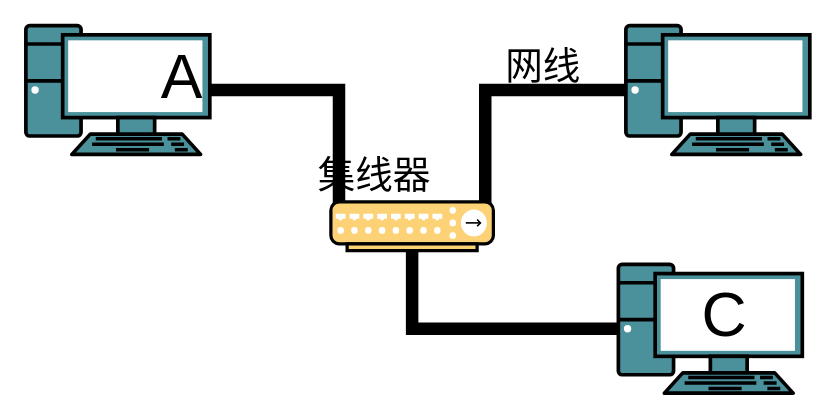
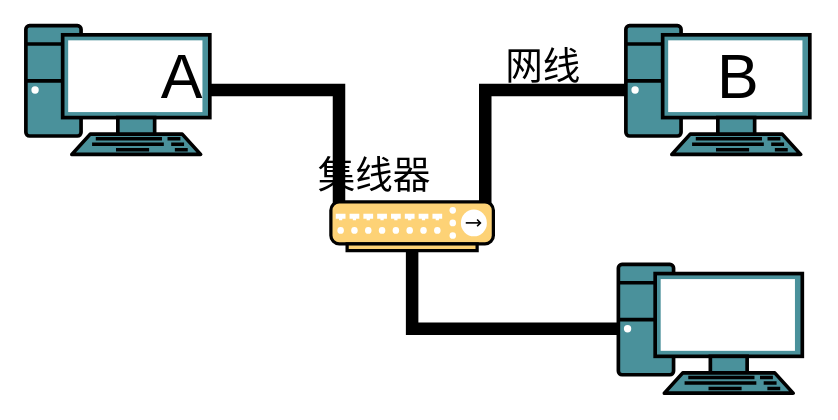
  <mxCell id="0" />
  <mxCell id="1" parent="0" />
  <mxCell id="2" style="edgeStyle=orthogonalEdgeStyle;rounded=0;orthogonalLoop=1;jettySize=auto;html=1;exitX=1;exitY=0.5;exitDx=0;exitDy=0;exitPerimeter=0;strokeWidth=10;endArrow=none;endFill=0;entryX=0.05;entryY=0.05;entryDx=0;entryDy=0;entryPerimeter=0;" parent="1" source="3" target="12" edge="1"><mxGeometry relative="1" as="geometry"><mxPoint x="294" y="151" as="targetPoint" /></mxGeometry></mxCell>
  <mxCell id="3" value="" style="fontColor=#0066CC;verticalAlign=top;verticalLabelPosition=bottom;labelPosition=center;align=center;html=1;outlineConnect=0;gradientColor=none;gradientDirection=north;strokeWidth=2;shape=mxgraph.networks.pc;fillColor=#4A919B;" parent="1" vertex="1"><mxGeometry x="20" y="20" width="147.15" height="103" as="geometry" /></mxCell>
  <mxCell id="4" style="edgeStyle=orthogonalEdgeStyle;rounded=0;orthogonalLoop=1;jettySize=auto;html=1;exitX=0;exitY=0.5;exitDx=0;exitDy=0;exitPerimeter=0;entryX=0.95;entryY=0.05;entryDx=0;entryDy=0;entryPerimeter=0;strokeWidth=10;endArrow=none;endFill=0;" edge="1" parent="1" source="5" target="12"><mxGeometry relative="1" as="geometry" /></mxCell>
  <mxCell id="5" value="" style="fontColor=#0066CC;verticalAlign=top;verticalLabelPosition=bottom;labelPosition=center;align=center;html=1;outlineConnect=0;gradientColor=none;gradientDirection=north;strokeWidth=2;shape=mxgraph.networks.pc;fillColor=#4A919B;" parent="1" vertex="1"><mxGeometry x="500" y="20" width="147.15" height="103" as="geometry" /></mxCell>
  <mxCell id="6" value="&lt;font style=&quot;font-size: 50px&quot;&gt;A&lt;/font&gt;" style="text;html=1;strokeColor=none;fillColor=none;align=center;verticalAlign=middle;whiteSpace=wrap;rounded=0;" parent="1" vertex="1"><mxGeometry x="125" y="50" width="40" height="20" as="geometry" /></mxCell>
+ <mxCell id="7" value="&lt;font style=&quot;font-size: 50px&quot;&gt;B&lt;/font&gt;" style="text;html=1;strokeColor=none;fillColor=none;align=center;verticalAlign=middle;whiteSpace=wrap;rounded=0;" parent="1" vertex="1"><mxGeometry x="570" y="50" width="40" height="20" as="geometry" /></mxCell>
  <mxCell id="8" value="&lt;font style=&quot;font-size: 30px&quot;&gt;网线&lt;/font&gt;" style="text;html=1;strokeColor=none;fillColor=none;align=center;verticalAlign=middle;whiteSpace=wrap;rounded=0;" parent="1" vertex="1"><mxGeometry x="384" y="36" width="100" height="31" as="geometry" /></mxCell>
  <mxCell id="9" style="edgeStyle=orthogonalEdgeStyle;rounded=0;orthogonalLoop=1;jettySize=auto;html=1;exitX=0;exitY=0.5;exitDx=0;exitDy=0;exitPerimeter=0;endArrow=none;endFill=0;strokeWidth=10;" edge="1" parent="1" source="10" target="12"><mxGeometry relative="1" as="geometry" /></mxCell>
  <mxCell id="10" value="" style="fontColor=#0066CC;verticalAlign=top;verticalLabelPosition=bottom;labelPosition=center;align=center;html=1;outlineConnect=0;gradientColor=none;gradientDirection=north;strokeWidth=2;shape=mxgraph.networks.pc;fillColor=#4A919B;" parent="1" vertex="1"><mxGeometry x="494" y="211" width="147.15" height="103" as="geometry" /></mxCell>
- <mxCell id="11" value="&lt;span style=&quot;font-size: 50px&quot;&gt;C&lt;br&gt;&lt;/span&gt;" style="text;html=1;strokeColor=none;fillColor=none;align=center;verticalAlign=middle;whiteSpace=wrap;rounded=0;" parent="1" vertex="1"><mxGeometry x="559" y="241" width="40" height="20" as="geometry" /></mxCell>
  <mxCell id="12" value="" style="fontColor=#0066CC;verticalAlign=top;verticalLabelPosition=bottom;labelPosition=center;align=center;html=1;outlineConnect=0;gradientColor=none;gradientDirection=north;strokeWidth=2;shape=mxgraph.networks.hub;fillColor=#FDD276;" vertex="1" parent="1"><mxGeometry x="264" y="161" width="130" height="39" as="geometry" /></mxCell>
  <mxCell id="13" value="&lt;span style=&quot;font-size: 30px&quot;&gt;集线器&lt;/span&gt;" style="text;html=1;strokeColor=none;fillColor=none;align=center;verticalAlign=middle;whiteSpace=wrap;rounded=0;" vertex="1" parent="1"><mxGeometry x="249" y="123" width="100" height="31" as="geometry" /></mxCell>
